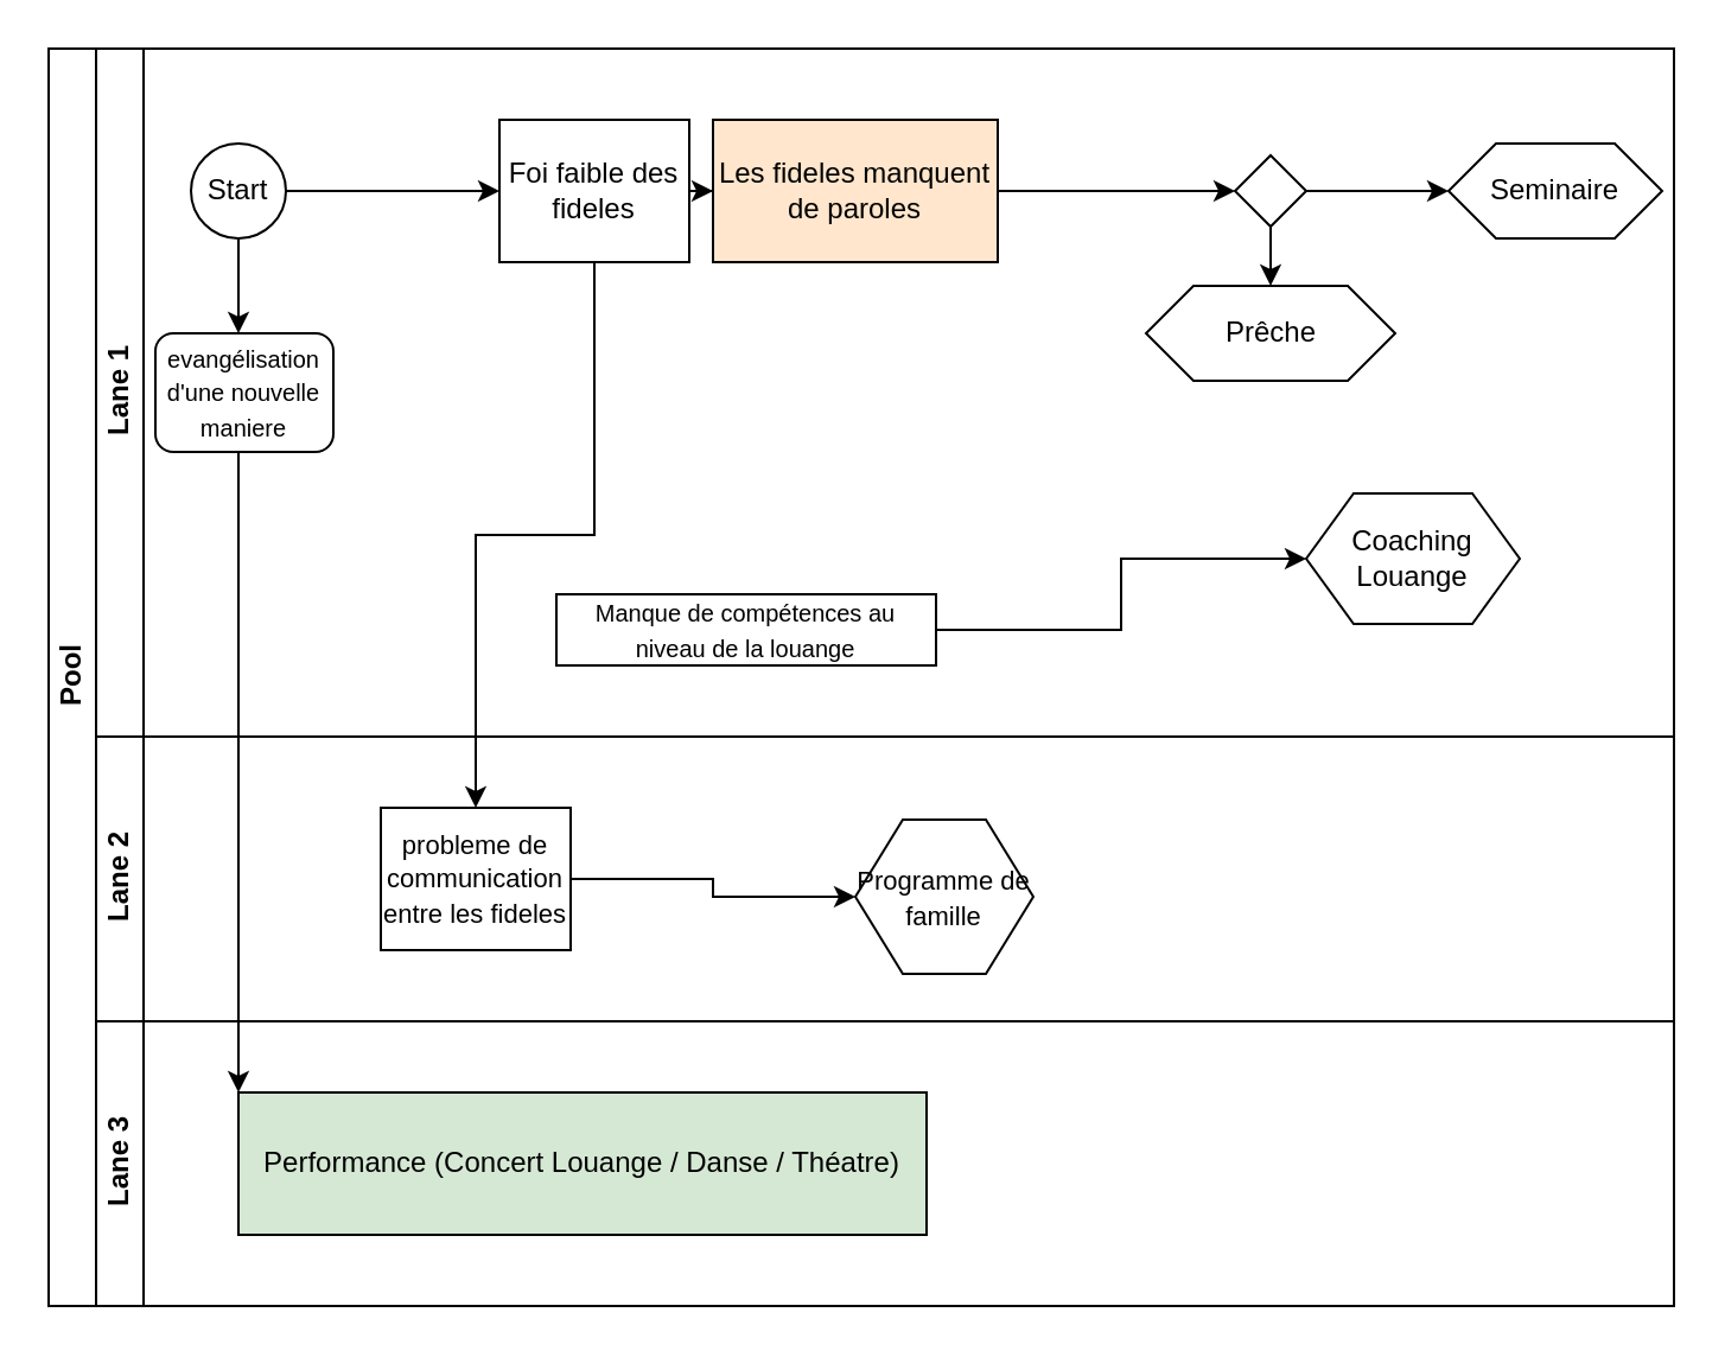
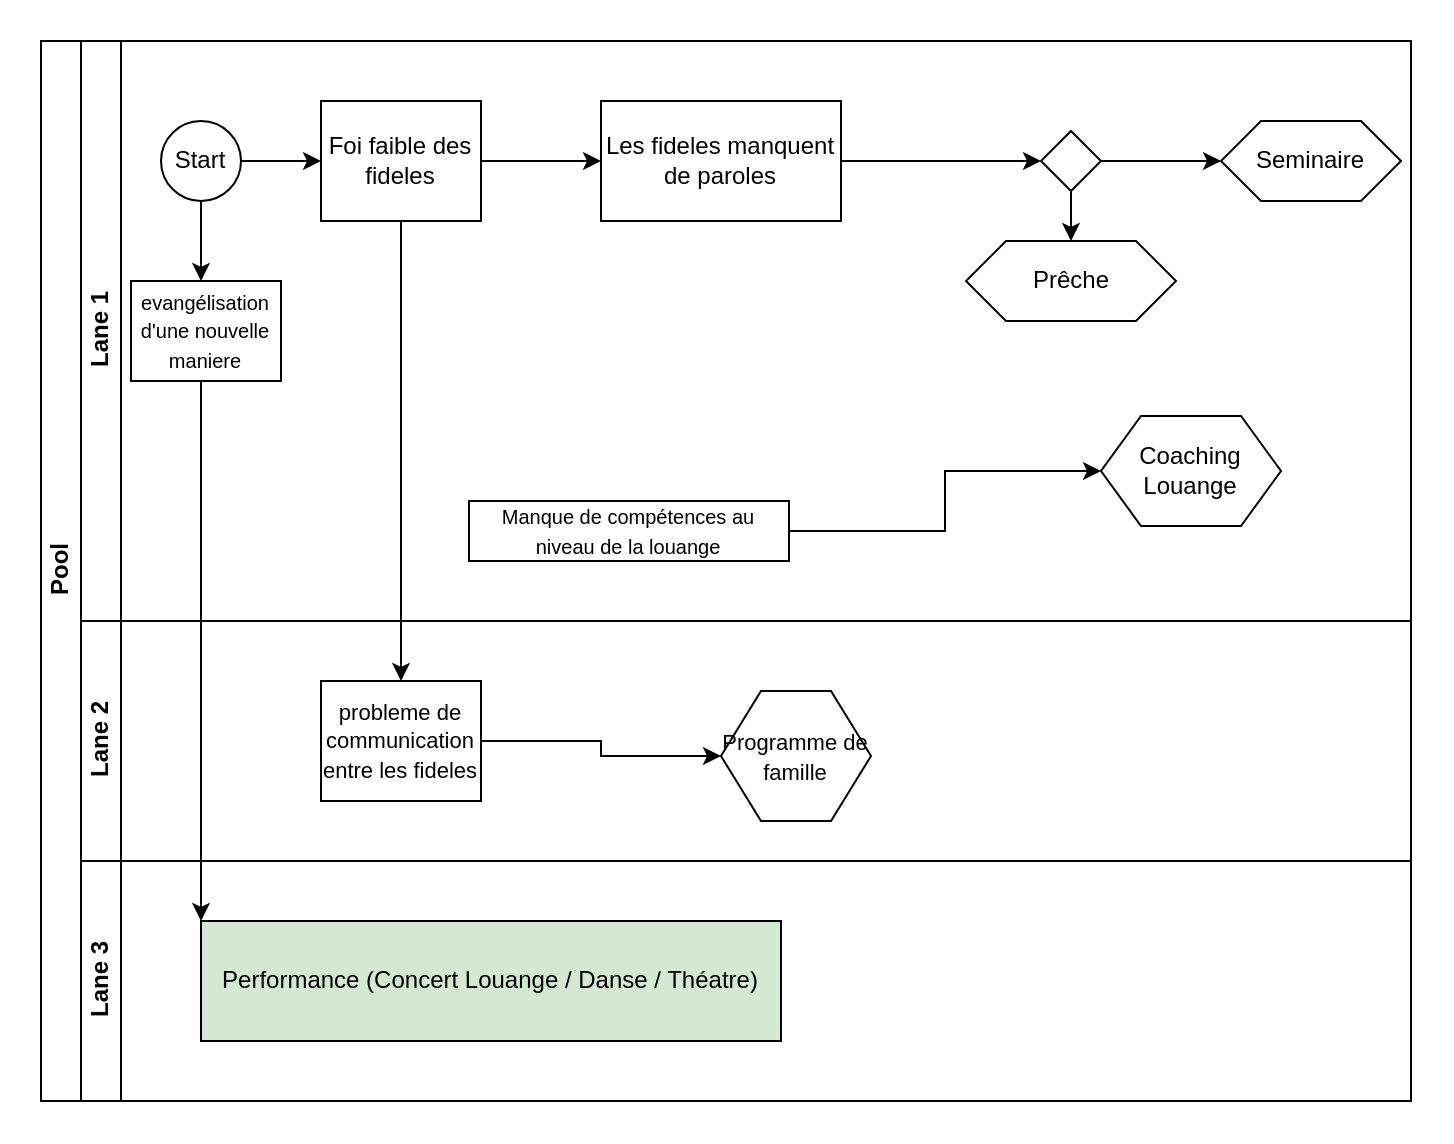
  <mxCell id="0" />
  <mxCell id="1" parent="0" />
  <mxCell id="2" value="Pool" style="swimlane;html=1;childLayout=stackLayout;resizeParent=1;resizeParentMax=0;horizontal=0;startSize=20;horizontalStack=0;" parent="1" vertex="1"><mxGeometry x="20" y="20" width="685" height="530" as="geometry" /></mxCell>
  <mxCell id="3" value="Lane 1" style="swimlane;html=1;startSize=20;horizontal=0;" parent="2" vertex="1"><mxGeometry x="20" width="665" height="290" as="geometry"><mxRectangle x="20" width="430" height="30" as="alternateBounds" /></mxGeometry></mxCell>
  <mxCell id="4" value="" style="edgeStyle=orthogonalEdgeStyle;rounded=0;orthogonalLoop=1;jettySize=auto;html=1;" parent="3" source="6" target="8" edge="1"><mxGeometry relative="1" as="geometry" /></mxCell>
  <mxCell id="5" value="" style="edgeStyle=orthogonalEdgeStyle;rounded=0;orthogonalLoop=1;jettySize=auto;html=1;" edge="1" parent="3" source="6" target="16"><mxGeometry relative="1" as="geometry"><Array as="points"><mxPoint x="60" y="110" /><mxPoint x="60" y="110" /></Array></mxGeometry></mxCell>
  <mxCell id="6" value="Start" style="ellipse;whiteSpace=wrap;html=1;" parent="3" vertex="1"><mxGeometry x="40" y="40" width="40" height="40" as="geometry" /></mxCell>
  <mxCell id="7" value="" style="edgeStyle=orthogonalEdgeStyle;rounded=0;orthogonalLoop=1;jettySize=auto;html=1;" edge="1" parent="3" source="8" target="10"><mxGeometry relative="1" as="geometry" /></mxCell>
- <mxCell id="8" value="Foi faible des fideles" style="rounded=0;whiteSpace=wrap;html=1;fontFamily=Helvetica;fontSize=12;fontColor=#000000;align=center;" parent="3" vertex="1"><mxGeometry x="170" y="30" width="80" height="60" as="geometry" /></mxCell>
+ <mxCell id="8" value="Foi faible des fideles" style="rounded=0;whiteSpace=wrap;html=1;fontFamily=Helvetica;fontSize=12;fontColor=#000000;align=center;" parent="3" vertex="1"><mxGeometry x="120" y="30" width="80" height="60" as="geometry" /></mxCell>
  <mxCell id="9" value="" style="edgeStyle=orthogonalEdgeStyle;rounded=0;orthogonalLoop=1;jettySize=auto;html=1;" edge="1" parent="3" source="10" target="13"><mxGeometry relative="1" as="geometry" /></mxCell>
- <mxCell id="10" value="Les fideles manquent de paroles" style="rounded=0;whiteSpace=wrap;html=1;fontColor=#000000;fillColor=#ffe6cc;" vertex="1" parent="3"><mxGeometry x="260" y="30" width="120" height="60" as="geometry" /></mxCell>
+ <mxCell id="10" value="Les fideles manquent de paroles" style="rounded=0;whiteSpace=wrap;html=1;fontColor=#000000;" vertex="1" parent="3"><mxGeometry x="260" y="30" width="120" height="60" as="geometry" /></mxCell>
  <mxCell id="11" value="" style="edgeStyle=orthogonalEdgeStyle;rounded=0;orthogonalLoop=1;jettySize=auto;html=1;" edge="1" parent="3" source="13" target="14"><mxGeometry relative="1" as="geometry" /></mxCell>
  <mxCell id="12" value="" style="edgeStyle=orthogonalEdgeStyle;rounded=0;orthogonalLoop=1;jettySize=auto;html=1;" edge="1" parent="3" source="13" target="15"><mxGeometry relative="1" as="geometry" /></mxCell>
  <mxCell id="13" value="" style="rhombus;whiteSpace=wrap;html=1;fontColor=#000000;rounded=0;" vertex="1" parent="3"><mxGeometry x="480" y="45" width="30" height="30" as="geometry" /></mxCell>
  <mxCell id="14" value="Seminaire" style="shape=hexagon;perimeter=hexagonPerimeter2;whiteSpace=wrap;html=1;fixedSize=1;fontColor=#000000;rounded=0;" vertex="1" parent="3"><mxGeometry x="570" y="40" width="90" height="40" as="geometry" /></mxCell>
  <mxCell id="15" value="Prêche" style="shape=hexagon;perimeter=hexagonPerimeter2;whiteSpace=wrap;html=1;fixedSize=1;fontColor=#000000;rounded=0;" vertex="1" parent="3"><mxGeometry x="442.5" y="100" width="105" height="40" as="geometry" /></mxCell>
- <mxCell id="16" value="&lt;font style=&quot;font-size: 10px;&quot;&gt;evangélisation&lt;/font&gt;&lt;div&gt;&lt;font style=&quot;font-size: 10px;&quot;&gt;d'une nouvelle maniere&lt;/font&gt;&lt;/div&gt;" style="whiteSpace=wrap;html=1;rounded=1;" vertex="1" parent="3"><mxGeometry x="25" y="120" width="75" height="50" as="geometry" /></mxCell>
+ <mxCell id="16" value="&lt;font style=&quot;font-size: 10px;&quot;&gt;evangélisation&lt;/font&gt;&lt;div&gt;&lt;font style=&quot;font-size: 10px;&quot;&gt;d'une nouvelle maniere&lt;/font&gt;&lt;/div&gt;" style="whiteSpace=wrap;html=1;" vertex="1" parent="3"><mxGeometry x="25" y="120" width="75" height="50" as="geometry" /></mxCell>
  <mxCell id="17" value="" style="edgeStyle=orthogonalEdgeStyle;rounded=0;orthogonalLoop=1;jettySize=auto;html=1;" edge="1" parent="3" source="18" target="19"><mxGeometry relative="1" as="geometry" /></mxCell>
  <mxCell id="18" value="&lt;span style=&quot;font-size: 10px;&quot;&gt;Manque de compétences au niveau de la louange&lt;/span&gt;" style="whiteSpace=wrap;html=1;" vertex="1" parent="3"><mxGeometry x="194" y="230" width="160" height="30" as="geometry" /></mxCell>
  <mxCell id="19" value="Coaching Louange" style="shape=hexagon;perimeter=hexagonPerimeter2;whiteSpace=wrap;html=1;fixedSize=1;" vertex="1" parent="3"><mxGeometry x="510" y="187.5" width="90" height="55" as="geometry" /></mxCell>
  <mxCell id="20" value="Lane 2" style="swimlane;html=1;startSize=20;horizontal=0;" parent="2" vertex="1"><mxGeometry x="20" y="290" width="665" height="120" as="geometry"><mxRectangle x="20" y="290" width="665" height="30" as="alternateBounds" /></mxGeometry></mxCell>
  <mxCell id="21" value="" style="edgeStyle=orthogonalEdgeStyle;rounded=0;orthogonalLoop=1;jettySize=auto;html=1;" edge="1" parent="20" source="22" target="23"><mxGeometry relative="1" as="geometry" /></mxCell>
  <mxCell id="22" value="&lt;font style=&quot;font-size: 11px;&quot;&gt;probleme de communication entre les fideles&lt;/font&gt;" style="rounded=0;whiteSpace=wrap;html=1;fontFamily=Helvetica;fontSize=12;fontColor=#000000;align=center;" parent="20" vertex="1"><mxGeometry x="120" y="30" width="80" height="60" as="geometry" /></mxCell>
  <mxCell id="23" value="&lt;font style=&quot;font-size: 11px;&quot;&gt;Programme de famille&lt;/font&gt;" style="shape=hexagon;perimeter=hexagonPerimeter2;whiteSpace=wrap;html=1;fixedSize=1;fontColor=#000000;rounded=0;" vertex="1" parent="20"><mxGeometry x="320" y="35" width="75" height="65" as="geometry" /></mxCell>
  <mxCell id="24" value="Lane 3" style="swimlane;html=1;startSize=20;horizontal=0;" parent="2" vertex="1"><mxGeometry x="20" y="410" width="665" height="120" as="geometry" /></mxCell>
  <mxCell id="25" value="Performance (Concert Louange / Danse / Théatre)" style="whiteSpace=wrap;html=1;fillColor=#d5e8d4;" vertex="1" parent="24"><mxGeometry x="60" y="30" width="290" height="60" as="geometry" /></mxCell>
  <mxCell id="26" value="" style="edgeStyle=orthogonalEdgeStyle;rounded=0;orthogonalLoop=1;jettySize=auto;html=1;" edge="1" parent="2" source="8" target="22"><mxGeometry relative="1" as="geometry" /></mxCell>
  <mxCell id="27" value="" style="edgeStyle=orthogonalEdgeStyle;rounded=0;orthogonalLoop=1;jettySize=auto;html=1;" edge="1" parent="2" source="16" target="25"><mxGeometry relative="1" as="geometry"><Array as="points"><mxPoint x="80" y="370" /><mxPoint x="80" y="370" /></Array></mxGeometry></mxCell>
